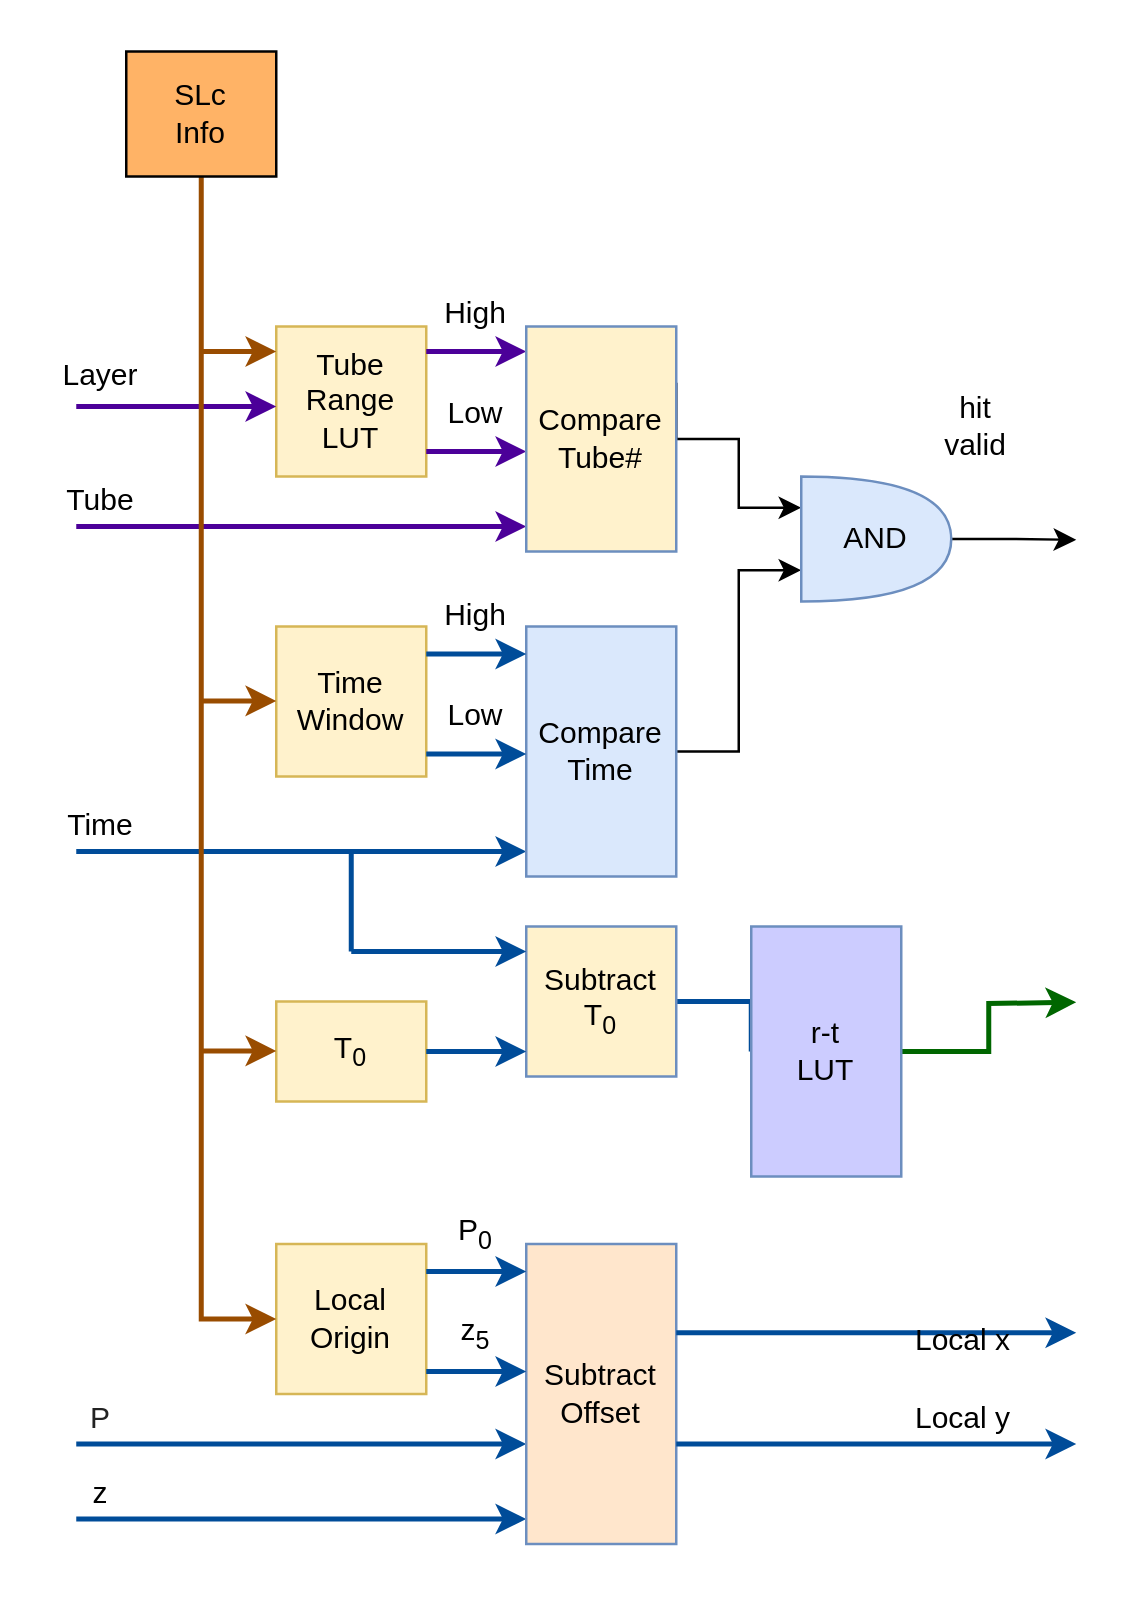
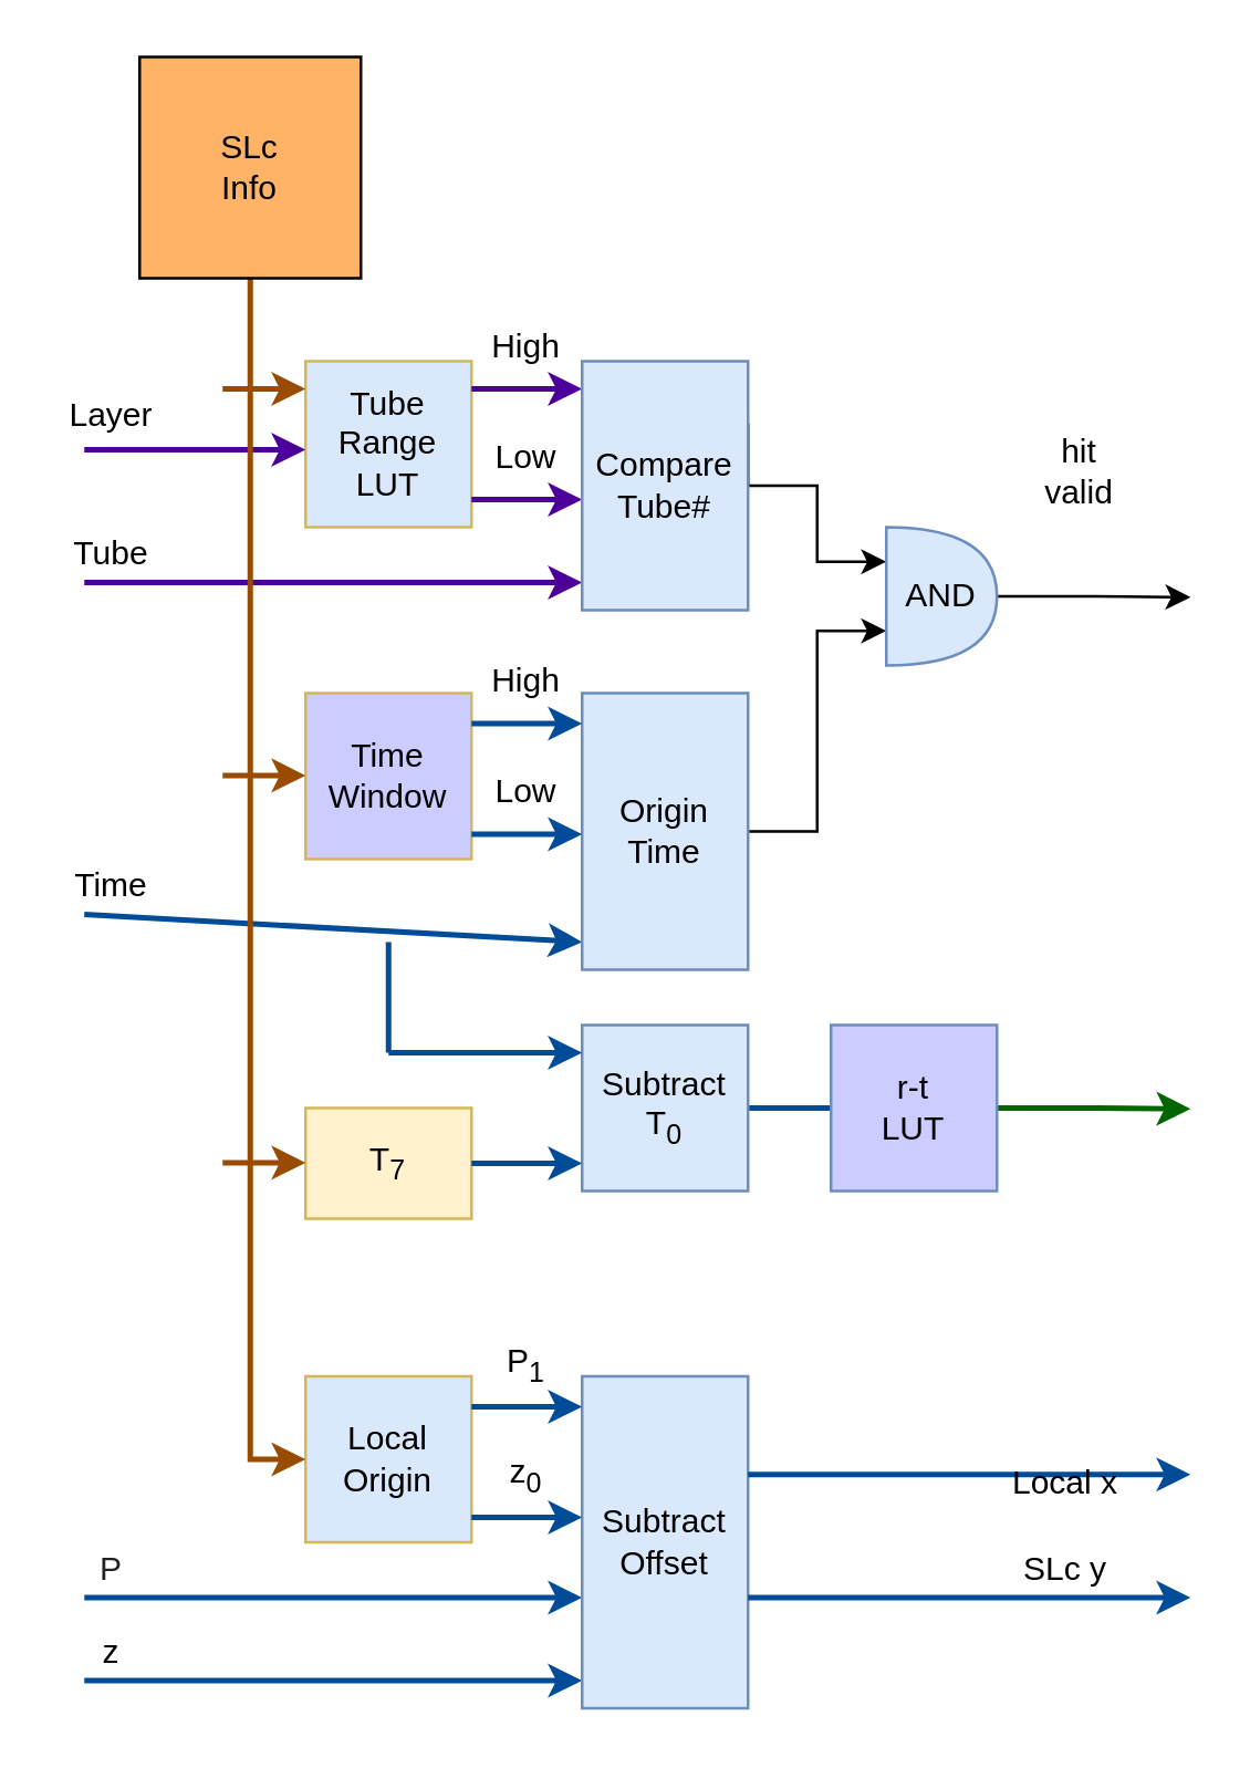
  <mxCell id="0" />
  <mxCell id="1" parent="0" />
- <mxCell id="2" value="Tube&lt;br&gt;Range&lt;br&gt;LUT" style="rounded=0;whiteSpace=wrap;html=1;fillColor=#fff2cc;strokeColor=#d6b656;" parent="1" vertex="1"><mxGeometry x="110" y="130" width="60" height="60" as="geometry" /></mxCell>
+ <mxCell id="2" value="Tube&lt;br&gt;Range&lt;br&gt;LUT" style="rounded=0;whiteSpace=wrap;html=1;fillColor=#dae8fc;strokeColor=#d6b656;" parent="1" vertex="1"><mxGeometry x="110" y="130" width="60" height="60" as="geometry" /></mxCell>
  <mxCell id="3" value="" style="endArrow=classic;html=1;strokeColor=#4C0099;strokeWidth=2;" parent="1" edge="1"><mxGeometry width="50" height="50" relative="1" as="geometry"><mxPoint x="30" y="162" as="sourcePoint" /><mxPoint x="110" y="162" as="targetPoint" /></mxGeometry></mxCell>
  <mxCell id="4" value="Layer" style="text;html=1;strokeColor=none;fillColor=none;align=center;verticalAlign=middle;whiteSpace=wrap;rounded=0;" parent="1" vertex="1"><mxGeometry x="20" y="140" width="40" height="20" as="geometry" /></mxCell>
  <mxCell id="5" value="" style="endArrow=classic;html=1;strokeColor=#4C0099;strokeWidth=2;" parent="1" edge="1"><mxGeometry width="50" height="50" relative="1" as="geometry"><mxPoint x="30" y="210" as="sourcePoint" /><mxPoint x="210" y="210" as="targetPoint" /></mxGeometry></mxCell>
  <mxCell id="6" value="Tube" style="text;html=1;strokeColor=none;fillColor=none;align=center;verticalAlign=middle;whiteSpace=wrap;rounded=0;" parent="1" vertex="1"><mxGeometry x="20" y="190" width="40" height="20" as="geometry" /></mxCell>
  <mxCell id="7" value="" style="endArrow=classic;html=1;strokeColor=#004C99;strokeWidth=2;" parent="1" edge="1"><mxGeometry width="50" height="50" relative="1" as="geometry"><mxPoint x="30" y="577" as="sourcePoint" /><mxPoint x="210" y="577" as="targetPoint" /></mxGeometry></mxCell>
  <mxCell id="8" value="&lt;span style=&quot;color: rgb(34 , 34 , 34) ; font-family: sans-serif ; background-color: rgb(255 , 255 , 255)&quot;&gt;&lt;font style=&quot;font-size: 12px&quot;&gt;Ρ&lt;/font&gt;&lt;/span&gt;" style="text;html=1;strokeColor=none;fillColor=none;align=center;verticalAlign=middle;whiteSpace=wrap;rounded=0;" parent="1" vertex="1"><mxGeometry x="30" y="557" width="20" height="20" as="geometry" /></mxCell>
  <mxCell id="9" value="" style="endArrow=classic;html=1;strokeColor=#004C99;strokeWidth=2;" parent="1" edge="1"><mxGeometry width="50" height="50" relative="1" as="geometry"><mxPoint x="30" y="607" as="sourcePoint" /><mxPoint x="210" y="607" as="targetPoint" /></mxGeometry></mxCell>
  <mxCell id="10" value="z" style="text;html=1;strokeColor=none;fillColor=none;align=center;verticalAlign=middle;whiteSpace=wrap;rounded=0;" parent="1" vertex="1"><mxGeometry x="30" y="587" width="20" height="20" as="geometry" /></mxCell>
  <mxCell id="11" value="" style="endArrow=classic;html=1;strokeColor=#004C99;strokeWidth=2;exitX=0.25;exitY=1;exitDx=0;exitDy=0;" parent="1" source="12" edge="1"><mxGeometry width="50" height="50" relative="1" as="geometry"><mxPoint x="40" y="340" as="sourcePoint" /><mxPoint x="210" y="340" as="targetPoint" /></mxGeometry></mxCell>
- <mxCell id="12" value="Time" style="text;html=1;strokeColor=none;fillColor=none;align=center;verticalAlign=middle;whiteSpace=wrap;rounded=0;" parent="1" vertex="1"><mxGeometry x="20" y="320" width="40" height="20" as="geometry" /></mxCell>
+ <mxCell id="12" value="Time" style="text;html=1;strokeColor=none;fillColor=none;align=center;verticalAlign=middle;whiteSpace=wrap;rounded=0;" parent="1" vertex="1"><mxGeometry x="20" y="310" width="40" height="20" as="geometry" /></mxCell>
  <mxCell id="13" value="" style="endArrow=classic;html=1;strokeColor=#4C0099;strokeWidth=2;" parent="1" edge="1"><mxGeometry width="50" height="50" relative="1" as="geometry"><mxPoint x="170" y="140" as="sourcePoint" /><mxPoint x="210" y="140" as="targetPoint" /></mxGeometry></mxCell>
  <mxCell id="14" value="High" style="text;html=1;strokeColor=none;fillColor=none;align=center;verticalAlign=middle;whiteSpace=wrap;rounded=0;" parent="1" vertex="1"><mxGeometry x="170" y="115" width="40" height="20" as="geometry" /></mxCell>
  <mxCell id="15" value="" style="endArrow=classic;html=1;strokeColor=#4C0099;strokeWidth=2;" parent="1" edge="1"><mxGeometry width="50" height="50" relative="1" as="geometry"><mxPoint x="170" y="180" as="sourcePoint" /><mxPoint x="210" y="180" as="targetPoint" /></mxGeometry></mxCell>
  <mxCell id="16" value="Low" style="text;html=1;strokeColor=none;fillColor=none;align=center;verticalAlign=middle;whiteSpace=wrap;rounded=0;" parent="1" vertex="1"><mxGeometry x="170" y="155" width="40" height="20" as="geometry" /></mxCell>
  <mxCell id="17" style="edgeStyle=orthogonalEdgeStyle;rounded=0;orthogonalLoop=1;jettySize=auto;html=1;exitX=1;exitY=0.25;exitDx=0;exitDy=0;entryX=0;entryY=0.25;entryDx=0;entryDy=0;entryPerimeter=0;" parent="1" source="18" target="23" edge="1"><mxGeometry relative="1" as="geometry"><Array as="points"><mxPoint x="270" y="175" /><mxPoint x="295" y="175" /><mxPoint x="295" y="203" /></Array></mxGeometry></mxCell>
- <mxCell id="18" value="Compare&lt;br&gt;Tube#" style="rounded=0;whiteSpace=wrap;html=1;fillColor=#fff2cc;strokeColor=#6c8ebf;" parent="1" vertex="1"><mxGeometry x="210" y="130" width="60" height="90" as="geometry" /></mxCell>
+ <mxCell id="18" value="Compare&lt;br&gt;Tube#" style="rounded=0;whiteSpace=wrap;html=1;fillColor=#dae8fc;strokeColor=#6c8ebf;" parent="1" vertex="1"><mxGeometry x="210" y="130" width="60" height="90" as="geometry" /></mxCell>
  <mxCell id="19" style="edgeStyle=orthogonalEdgeStyle;rounded=0;orthogonalLoop=1;jettySize=auto;html=1;exitX=1;exitY=0.5;exitDx=0;exitDy=0;entryX=0;entryY=0.75;entryDx=0;entryDy=0;entryPerimeter=0;" parent="1" source="20" target="23" edge="1"><mxGeometry relative="1" as="geometry" /></mxCell>
- <mxCell id="20" value="Compare&lt;br&gt;Time" style="rounded=0;whiteSpace=wrap;html=1;fillColor=#dae8fc;strokeColor=#6c8ebf;" parent="1" vertex="1"><mxGeometry x="210" y="250" width="60" height="100" as="geometry" /></mxCell>
- <mxCell id="21" value="Subtract&lt;br&gt;Offset" style="rounded=0;whiteSpace=wrap;html=1;fillColor=#ffe6cc;strokeColor=#6c8ebf;" parent="1" vertex="1"><mxGeometry x="210" y="497" width="60" height="120" as="geometry" /></mxCell>
+ <mxCell id="20" value="Origin&lt;br&gt;Time" style="rounded=0;whiteSpace=wrap;html=1;fillColor=#dae8fc;strokeColor=#6c8ebf;" parent="1" vertex="1"><mxGeometry x="210" y="250" width="60" height="100" as="geometry" /></mxCell>
+ <mxCell id="21" value="Subtract&lt;br&gt;Offset" style="rounded=0;whiteSpace=wrap;html=1;fillColor=#dae8fc;strokeColor=#6c8ebf;" parent="1" vertex="1"><mxGeometry x="210" y="497" width="60" height="120" as="geometry" /></mxCell>
  <mxCell id="22" style="edgeStyle=orthogonalEdgeStyle;rounded=0;orthogonalLoop=1;jettySize=auto;html=1;exitX=1;exitY=0.5;exitDx=0;exitDy=0;exitPerimeter=0;strokeColor=#000000;strokeWidth=1;" parent="1" source="23" edge="1"><mxGeometry relative="1" as="geometry"><mxPoint x="430" y="215.333" as="targetPoint" /></mxGeometry></mxCell>
- <mxCell id="23" value="AND" style="shape=or;whiteSpace=wrap;html=1;fillColor=#dae8fc;strokeColor=#6c8ebf;" parent="1" vertex="1"><mxGeometry x="320" y="190" width="60" height="50" as="geometry" /></mxCell>
- <mxCell id="24" value="Time&lt;br&gt;Window" style="rounded=0;whiteSpace=wrap;html=1;fillColor=#fff2cc;strokeColor=#d6b656;" parent="1" vertex="1"><mxGeometry x="110" y="250" width="60" height="60" as="geometry" /></mxCell>
+ <mxCell id="23" value="AND" style="shape=or;whiteSpace=wrap;html=1;fillColor=#dae8fc;strokeColor=#6c8ebf;" parent="1" vertex="1"><mxGeometry x="320" y="190" width="40" height="50" as="geometry" /></mxCell>
+ <mxCell id="24" value="Time&lt;br&gt;Window" style="rounded=0;whiteSpace=wrap;html=1;fillColor=#ccccff;strokeColor=#d6b656;" parent="1" vertex="1"><mxGeometry x="110" y="250" width="60" height="60" as="geometry" /></mxCell>
  <mxCell id="25" value="" style="endArrow=classic;html=1;strokeColor=#004C99;strokeWidth=2;" parent="1" edge="1"><mxGeometry width="50" height="50" relative="1" as="geometry"><mxPoint x="170" y="261" as="sourcePoint" /><mxPoint x="210" y="261" as="targetPoint" /></mxGeometry></mxCell>
  <mxCell id="26" value="High" style="text;html=1;strokeColor=none;fillColor=none;align=center;verticalAlign=middle;whiteSpace=wrap;rounded=0;" parent="1" vertex="1"><mxGeometry x="170" y="236" width="40" height="20" as="geometry" /></mxCell>
  <mxCell id="27" value="" style="endArrow=classic;html=1;strokeColor=#004C99;strokeWidth=2;" parent="1" edge="1"><mxGeometry width="50" height="50" relative="1" as="geometry"><mxPoint x="170" y="301" as="sourcePoint" /><mxPoint x="210" y="301" as="targetPoint" /></mxGeometry></mxCell>
  <mxCell id="28" value="Low" style="text;html=1;strokeColor=none;fillColor=none;align=center;verticalAlign=middle;whiteSpace=wrap;rounded=0;" parent="1" vertex="1"><mxGeometry x="170" y="276" width="40" height="20" as="geometry" /></mxCell>
- <mxCell id="29" value="Local&lt;br&gt;Origin" style="rounded=0;whiteSpace=wrap;html=1;fillColor=#fff2cc;strokeColor=#d6b656;" parent="1" vertex="1"><mxGeometry x="110" y="497" width="60" height="60" as="geometry" /></mxCell>
+ <mxCell id="29" value="Local&lt;br&gt;Origin" style="rounded=0;whiteSpace=wrap;html=1;fillColor=#dae8fc;strokeColor=#d6b656;" parent="1" vertex="1"><mxGeometry x="110" y="497" width="60" height="60" as="geometry" /></mxCell>
  <mxCell id="30" value="" style="endArrow=classic;html=1;strokeColor=#004C99;strokeWidth=2;" parent="1" edge="1"><mxGeometry width="50" height="50" relative="1" as="geometry"><mxPoint x="170" y="508" as="sourcePoint" /><mxPoint x="210" y="508" as="targetPoint" /></mxGeometry></mxCell>
- <mxCell id="31" value="P&lt;sub&gt;0&lt;/sub&gt;" style="text;html=1;strokeColor=none;fillColor=none;align=center;verticalAlign=middle;whiteSpace=wrap;rounded=0;" parent="1" vertex="1"><mxGeometry x="170" y="483" width="40" height="20" as="geometry" /></mxCell>
+ <mxCell id="31" value="P&lt;sub&gt;1&lt;/sub&gt;" style="text;html=1;strokeColor=none;fillColor=none;align=center;verticalAlign=middle;whiteSpace=wrap;rounded=0;" parent="1" vertex="1"><mxGeometry x="170" y="483" width="40" height="20" as="geometry" /></mxCell>
  <mxCell id="32" value="" style="endArrow=classic;html=1;strokeColor=#004C99;strokeWidth=2;" parent="1" edge="1"><mxGeometry width="50" height="50" relative="1" as="geometry"><mxPoint x="170" y="548" as="sourcePoint" /><mxPoint x="210" y="548" as="targetPoint" /></mxGeometry></mxCell>
- <mxCell id="33" value="z&lt;sub&gt;5&lt;/sub&gt;" style="text;html=1;strokeColor=none;fillColor=none;align=center;verticalAlign=middle;whiteSpace=wrap;rounded=0;" parent="1" vertex="1"><mxGeometry x="170" y="523" width="40" height="20" as="geometry" /></mxCell>
+ <mxCell id="33" value="z&lt;sub&gt;0&lt;/sub&gt;" style="text;html=1;strokeColor=none;fillColor=none;align=center;verticalAlign=middle;whiteSpace=wrap;rounded=0;" parent="1" vertex="1"><mxGeometry x="170" y="523" width="40" height="20" as="geometry" /></mxCell>
  <mxCell id="34" value="" style="endArrow=classic;html=1;strokeColor=#004C99;strokeWidth=2;" parent="1" edge="1"><mxGeometry width="50" height="50" relative="1" as="geometry"><mxPoint x="270" y="532.5" as="sourcePoint" /><mxPoint x="430" y="532.5" as="targetPoint" /></mxGeometry></mxCell>
  <mxCell id="35" value="Local x" style="text;html=1;strokeColor=none;fillColor=none;align=center;verticalAlign=middle;whiteSpace=wrap;rounded=0;" parent="1" vertex="1"><mxGeometry x="360" y="526" width="50" height="20" as="geometry" /></mxCell>
  <mxCell id="36" value="" style="endArrow=classic;html=1;strokeColor=#004C99;strokeWidth=2;" parent="1" edge="1"><mxGeometry width="50" height="50" relative="1" as="geometry"><mxPoint x="270" y="577" as="sourcePoint" /><mxPoint x="430" y="577" as="targetPoint" /></mxGeometry></mxCell>
- <mxCell id="37" value="Local y" style="text;html=1;strokeColor=none;fillColor=none;align=center;verticalAlign=middle;whiteSpace=wrap;rounded=0;" parent="1" vertex="1"><mxGeometry x="360" y="557" width="50" height="20" as="geometry" /></mxCell>
- <mxCell id="38" value="T&lt;sub&gt;0&lt;/sub&gt;" style="rounded=0;whiteSpace=wrap;html=1;fillColor=#fff2cc;strokeColor=#d6b656;" parent="1" vertex="1"><mxGeometry x="110" y="400" width="60" height="40" as="geometry" /></mxCell>
+ <mxCell id="37" value="SLc y" style="text;html=1;strokeColor=none;fillColor=none;align=center;verticalAlign=middle;whiteSpace=wrap;rounded=0;" parent="1" vertex="1"><mxGeometry x="360" y="557" width="50" height="20" as="geometry" /></mxCell>
+ <mxCell id="38" value="T&lt;sub&gt;7&lt;/sub&gt;" style="rounded=0;whiteSpace=wrap;html=1;fillColor=#fff2cc;strokeColor=#d6b656;" parent="1" vertex="1"><mxGeometry x="110" y="400" width="60" height="40" as="geometry" /></mxCell>
  <mxCell id="39" style="edgeStyle=orthogonalEdgeStyle;rounded=0;orthogonalLoop=1;jettySize=auto;html=1;exitX=1;exitY=0.5;exitDx=0;exitDy=0;entryX=0;entryY=0.5;entryDx=0;entryDy=0;strokeColor=#004C99;strokeWidth=2;endArrow=none;" parent="1" source="40" target="45" edge="1"><mxGeometry relative="1" as="geometry" /></mxCell>
- <mxCell id="40" value="Subtract&lt;br&gt;T&lt;sub&gt;0&lt;/sub&gt;" style="rounded=0;whiteSpace=wrap;html=1;fillColor=#fff2cc;strokeColor=#6c8ebf;" parent="1" vertex="1"><mxGeometry x="210" y="370" width="60" height="60" as="geometry" /></mxCell>
+ <mxCell id="40" value="Subtract&lt;br&gt;T&lt;sub&gt;0&lt;/sub&gt;" style="rounded=0;whiteSpace=wrap;html=1;fillColor=#dae8fc;strokeColor=#6c8ebf;" parent="1" vertex="1"><mxGeometry x="210" y="370" width="60" height="60" as="geometry" /></mxCell>
  <mxCell id="41" value="" style="endArrow=classic;html=1;strokeColor=#004C99;strokeWidth=2;" parent="1" edge="1"><mxGeometry width="50" height="50" relative="1" as="geometry"><mxPoint x="170" y="420" as="sourcePoint" /><mxPoint x="210" y="420" as="targetPoint" /></mxGeometry></mxCell>
  <mxCell id="42" value="" style="endArrow=none;html=1;strokeColor=#004C99;strokeWidth=2;" parent="1" edge="1"><mxGeometry width="50" height="50" relative="1" as="geometry"><mxPoint x="140" y="380" as="sourcePoint" /><mxPoint x="140" y="340" as="targetPoint" /></mxGeometry></mxCell>
  <mxCell id="43" value="" style="endArrow=classic;html=1;strokeColor=#004C99;strokeWidth=2;" parent="1" edge="1"><mxGeometry width="50" height="50" relative="1" as="geometry"><mxPoint x="140" y="380" as="sourcePoint" /><mxPoint x="210" y="380" as="targetPoint" /></mxGeometry></mxCell>
  <mxCell id="44" style="edgeStyle=orthogonalEdgeStyle;rounded=0;orthogonalLoop=1;jettySize=auto;html=1;exitX=1;exitY=0.5;exitDx=0;exitDy=0;strokeColor=#006600;strokeWidth=2;" parent="1" source="45" edge="1"><mxGeometry relative="1" as="geometry"><mxPoint x="430" y="400.333" as="targetPoint" /></mxGeometry></mxCell>
- <mxCell id="45" value="r-t&lt;br&gt;LUT" style="rounded=0;whiteSpace=wrap;html=1;fillColor=#CCCCFF;strokeColor=#6c8ebf;" parent="1" vertex="1"><mxGeometry x="300" y="370" width="60" height="100" as="geometry" /></mxCell>
+ <mxCell id="45" value="r-t&lt;br&gt;LUT" style="rounded=0;whiteSpace=wrap;html=1;fillColor=#CCCCFF;strokeColor=#6c8ebf;" parent="1" vertex="1"><mxGeometry x="300" y="370" width="60" height="60" as="geometry" /></mxCell>
  <mxCell id="46" value="hit&lt;br&gt;valid" style="text;html=1;strokeColor=none;fillColor=none;align=center;verticalAlign=middle;whiteSpace=wrap;rounded=0;" parent="1" vertex="1"><mxGeometry x="370" y="160" width="40" height="20" as="geometry" /></mxCell>
  <mxCell id="47" style="edgeStyle=orthogonalEdgeStyle;rounded=0;orthogonalLoop=1;jettySize=auto;html=1;exitX=0.5;exitY=1;exitDx=0;exitDy=0;entryX=0;entryY=0.5;entryDx=0;entryDy=0;strokeColor=#994C00;strokeWidth=2;" parent="1" source="48" target="29" edge="1"><mxGeometry relative="1" as="geometry" /></mxCell>
- <mxCell id="48" value="SLc&lt;br&gt;Info" style="rounded=0;whiteSpace=wrap;html=1;fillColor=#FFB366;strokeColor=#000000;" parent="1" vertex="1"><mxGeometry x="50" y="20" width="60" height="50" as="geometry" /></mxCell>
+ <mxCell id="48" value="SLc&lt;br&gt;Info" style="rounded=0;whiteSpace=wrap;html=1;fillColor=#FFB366;strokeColor=#000000;" parent="1" vertex="1"><mxGeometry x="50" y="20" width="80" height="80" as="geometry" /></mxCell>
  <mxCell id="49" value="" style="endArrow=classic;html=1;strokeColor=#994C00;strokeWidth=2;" parent="1" edge="1"><mxGeometry width="50" height="50" relative="1" as="geometry"><mxPoint x="80" y="419.76" as="sourcePoint" /><mxPoint x="110" y="419.76" as="targetPoint" /></mxGeometry></mxCell>
  <mxCell id="50" value="" style="endArrow=classic;html=1;strokeColor=#994C00;strokeWidth=2;" parent="1" edge="1"><mxGeometry width="50" height="50" relative="1" as="geometry"><mxPoint x="80" y="279.76" as="sourcePoint" /><mxPoint x="110" y="279.76" as="targetPoint" /></mxGeometry></mxCell>
  <mxCell id="51" value="" style="endArrow=classic;html=1;strokeColor=#994C00;strokeWidth=2;" parent="1" edge="1"><mxGeometry width="50" height="50" relative="1" as="geometry"><mxPoint x="80" y="140" as="sourcePoint" /><mxPoint x="110" y="140" as="targetPoint" /></mxGeometry></mxCell>
